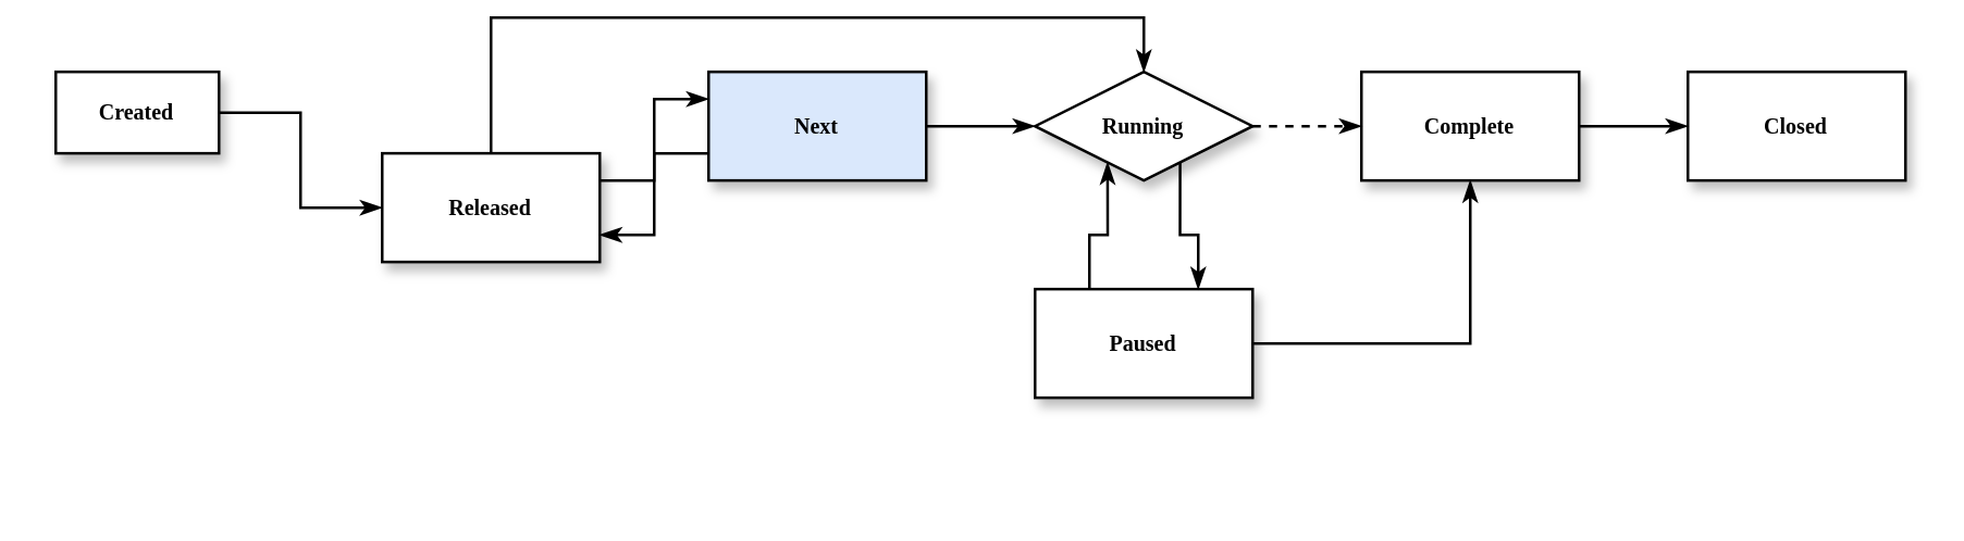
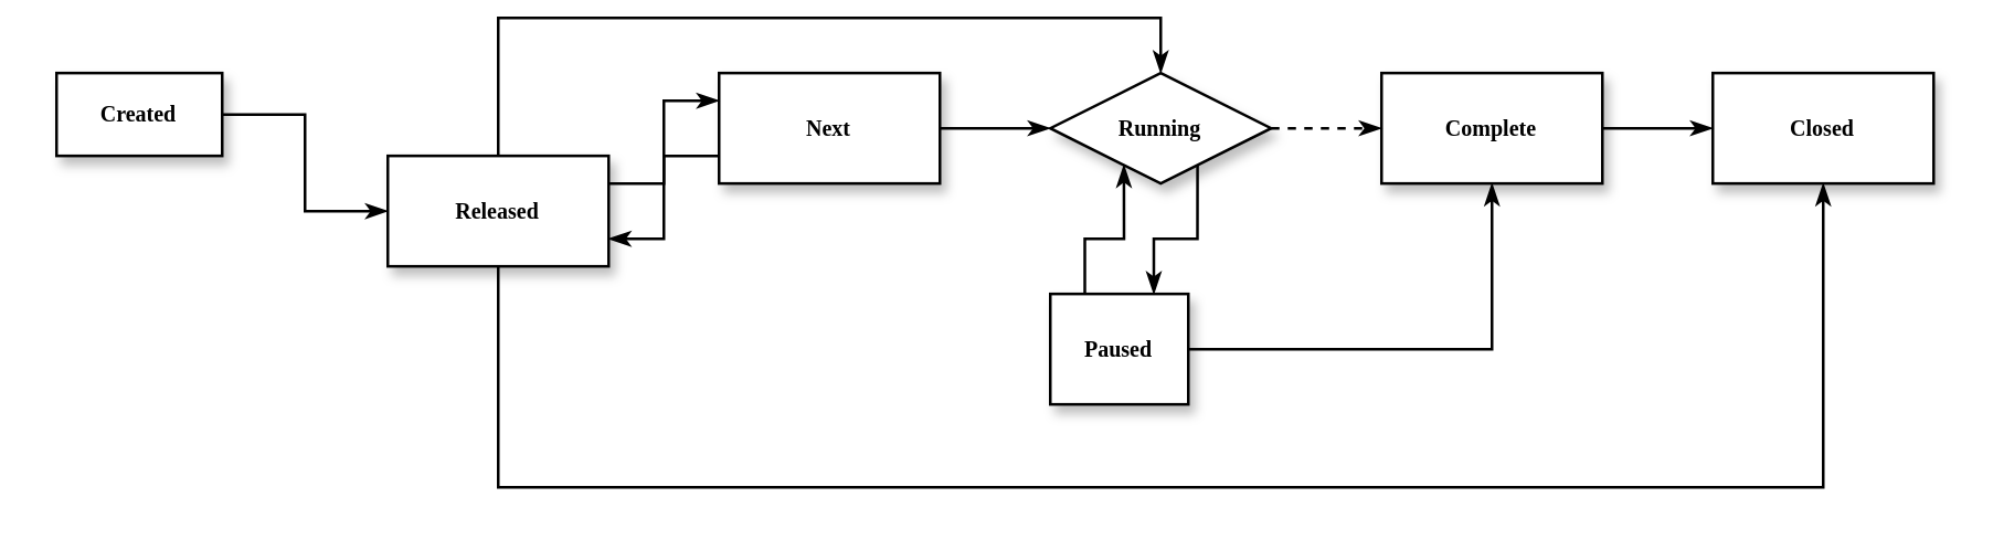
  <mxCell id="0" />
  <mxCell id="1" parent="0" />
  <mxCell id="2" value="" style="edgeStyle=orthogonalEdgeStyle;rounded=0;html=1;labelBackgroundColor=none;startSize=5;endArrow=classicThin;endFill=1;endSize=5;jettySize=auto;orthogonalLoop=1;strokeWidth=1;fontFamily=Verdana;fontSize=8;entryX=0;entryY=0.5;entryDx=0;entryDy=0;exitX=1;exitY=0.5;exitDx=0;exitDy=0;" parent="1" source="3" target="4" edge="1"><mxGeometry x="-0.667" y="10" relative="1" as="geometry"><mxPoint as="offset" /></mxGeometry></mxCell>
  <mxCell id="3" value="Created" style="whiteSpace=wrap;html=1;rounded=0;shadow=1;labelBackgroundColor=none;strokeWidth=1;fontFamily=Verdana;fontSize=8;align=center;fontStyle=1;fillColor=#FFFFFF;" vertex="1" parent="1"><mxGeometry x="20" y="20.86" width="60" height="30" as="geometry" /></mxCell>
  <mxCell id="4" value="Released" style="whiteSpace=wrap;html=1;rounded=0;shadow=1;labelBackgroundColor=none;strokeWidth=1;fontFamily=Verdana;fontSize=8;align=center;fontStyle=1" vertex="1" parent="1"><mxGeometry x="140" y="50.86" width="80" height="40" as="geometry" /></mxCell>
- <mxCell id="5" value="Next" style="whiteSpace=wrap;html=1;rounded=0;shadow=1;labelBackgroundColor=none;strokeWidth=1;fontFamily=Verdana;fontSize=8;align=center;fontStyle=1;fillColor=#dae8fc;" vertex="1" parent="1"><mxGeometry x="260" y="20.86" width="80" height="40" as="geometry" /></mxCell>
+ <mxCell id="5" value="Next" style="whiteSpace=wrap;html=1;rounded=0;shadow=1;labelBackgroundColor=none;strokeWidth=1;fontFamily=Verdana;fontSize=8;align=center;fontStyle=1" vertex="1" parent="1"><mxGeometry x="260" y="20.86" width="80" height="40" as="geometry" /></mxCell>
  <mxCell id="6" value="" style="edgeStyle=orthogonalEdgeStyle;rounded=0;html=1;labelBackgroundColor=none;startSize=5;endArrow=classicThin;endFill=1;endSize=5;jettySize=auto;orthogonalLoop=1;strokeWidth=1;fontFamily=Verdana;fontSize=8;entryX=0;entryY=0.25;entryDx=0;entryDy=0;exitX=1;exitY=0.25;exitDx=0;exitDy=0;" edge="1" parent="1" source="4" target="5"><mxGeometry x="-0.667" y="10" relative="1" as="geometry"><mxPoint as="offset" /><mxPoint x="150" y="50.86" as="sourcePoint" /><mxPoint x="190" y="50.86" as="targetPoint" /></mxGeometry></mxCell>
  <mxCell id="7" value="Running" style="rhombus;whiteSpace=wrap;html=1;shadow=1;labelBackgroundColor=none;strokeWidth=1;fontFamily=Verdana;fontSize=8;align=center;fontStyle=1;" vertex="1" parent="1"><mxGeometry x="380" y="20.86" width="80" height="40" as="geometry" /></mxCell>
  <mxCell id="8" value="" style="edgeStyle=orthogonalEdgeStyle;rounded=0;html=1;labelBackgroundColor=none;startSize=5;endArrow=classicThin;endFill=1;endSize=5;jettySize=auto;orthogonalLoop=1;strokeWidth=1;fontFamily=Verdana;fontSize=8;entryX=0;entryY=0.5;entryDx=0;entryDy=0;exitX=1;exitY=0.5;exitDx=0;exitDy=0;" edge="1" parent="1" target="7" source="5"><mxGeometry x="-0.667" y="10" relative="1" as="geometry"><mxPoint as="offset" /><mxPoint x="480" y="40.86" as="sourcePoint" /><mxPoint x="370" y="50.86" as="targetPoint" /></mxGeometry></mxCell>
  <mxCell id="9" value="Complete" style="whiteSpace=wrap;html=1;rounded=0;shadow=1;labelBackgroundColor=none;strokeWidth=1;fontFamily=Verdana;fontSize=8;align=center;fontStyle=1" vertex="1" parent="1"><mxGeometry x="500" y="20.86" width="80" height="40" as="geometry" /></mxCell>
  <mxCell id="10" value="" style="edgeStyle=orthogonalEdgeStyle;rounded=0;html=1;labelBackgroundColor=none;startSize=5;endArrow=classicThin;endFill=1;endSize=5;jettySize=auto;orthogonalLoop=1;strokeWidth=1;fontFamily=Verdana;fontSize=8;entryX=0;entryY=0.5;entryDx=0;entryDy=0;exitX=1;exitY=0.5;exitDx=0;exitDy=0;dashed=1;" edge="1" parent="1" source="7" target="9"><mxGeometry x="-0.667" y="10" relative="1" as="geometry"><mxPoint as="offset" /><mxPoint x="470" y="50.86" as="sourcePoint" /><mxPoint x="510" y="50.86" as="targetPoint" /></mxGeometry></mxCell>
  <mxCell id="11" value="Closed" style="whiteSpace=wrap;html=1;rounded=0;shadow=1;labelBackgroundColor=none;strokeWidth=1;fontFamily=Verdana;fontSize=8;align=center;fontStyle=1" vertex="1" parent="1"><mxGeometry x="620" y="20.86" width="80" height="40" as="geometry" /></mxCell>
  <mxCell id="12" value="" style="edgeStyle=orthogonalEdgeStyle;rounded=0;html=1;labelBackgroundColor=none;startSize=5;endArrow=classicThin;endFill=1;endSize=5;jettySize=auto;orthogonalLoop=1;strokeWidth=1;fontFamily=Verdana;fontSize=8;entryX=0;entryY=0.5;entryDx=0;entryDy=0;exitX=1;exitY=0.5;exitDx=0;exitDy=0;" edge="1" parent="1" source="9" target="11"><mxGeometry x="-0.667" y="10" relative="1" as="geometry"><mxPoint as="offset" /><mxPoint x="630" y="50.86" as="sourcePoint" /><mxPoint x="670" y="50.86" as="targetPoint" /></mxGeometry></mxCell>
- <mxCell id="13" value="Paused" style="whiteSpace=wrap;html=1;rounded=0;shadow=1;labelBackgroundColor=none;strokeWidth=1;fontFamily=Verdana;fontSize=8;align=center;fontStyle=1" vertex="1" parent="1"><mxGeometry x="380" y="100.86" width="80" height="40" as="geometry" /></mxCell>
+ <mxCell id="13" value="Paused" style="whiteSpace=wrap;html=1;rounded=0;shadow=1;labelBackgroundColor=none;strokeWidth=1;fontFamily=Verdana;fontSize=8;align=center;fontStyle=1" vertex="1" parent="1"><mxGeometry x="380" y="100.86" width="50" height="40" as="geometry" /></mxCell>
  <mxCell id="14" value="" style="edgeStyle=orthogonalEdgeStyle;rounded=0;html=1;labelBackgroundColor=none;startSize=5;endArrow=classicThin;endFill=1;endSize=5;jettySize=auto;orthogonalLoop=1;strokeWidth=1;fontFamily=Verdana;fontSize=8;entryX=0.75;entryY=0;entryDx=0;entryDy=0;exitX=0.75;exitY=1;exitDx=0;exitDy=0;" edge="1" parent="1" source="7" target="13"><mxGeometry x="-0.667" y="10" relative="1" as="geometry"><mxPoint as="offset" /><mxPoint x="630" y="50.86" as="sourcePoint" /><mxPoint x="670" y="50.86" as="targetPoint" /></mxGeometry></mxCell>
  <mxCell id="15" value="" style="edgeStyle=orthogonalEdgeStyle;rounded=0;html=1;labelBackgroundColor=none;startSize=5;endArrow=classicThin;endFill=1;endSize=5;jettySize=auto;orthogonalLoop=1;strokeWidth=1;fontFamily=Verdana;fontSize=8;entryX=0.25;entryY=1;entryDx=0;entryDy=0;exitX=0.25;exitY=0;exitDx=0;exitDy=0;" edge="1" parent="1" source="13" target="7"><mxGeometry x="-0.667" y="10" relative="1" as="geometry"><mxPoint as="offset" /><mxPoint x="600" y="70.86" as="sourcePoint" /><mxPoint x="600" y="110.86" as="targetPoint" /></mxGeometry></mxCell>
  <mxCell id="16" value="" style="edgeStyle=orthogonalEdgeStyle;rounded=0;html=1;labelBackgroundColor=none;startSize=5;endArrow=classicThin;endFill=1;endSize=5;jettySize=auto;orthogonalLoop=1;strokeWidth=1;fontFamily=Verdana;fontSize=8;entryX=0.5;entryY=0;entryDx=0;entryDy=0;exitX=0.5;exitY=0;exitDx=0;exitDy=0;" edge="1" parent="1" source="4" target="7"><mxGeometry x="-0.667" y="10" relative="1" as="geometry"><mxPoint as="offset" /><mxPoint x="310" y="50.86" as="sourcePoint" /><mxPoint x="350" y="50.86" as="targetPoint" /></mxGeometry></mxCell>
  <mxCell id="17" value="" style="edgeStyle=orthogonalEdgeStyle;rounded=0;html=1;labelBackgroundColor=none;startSize=5;endArrow=classicThin;endFill=1;endSize=5;jettySize=auto;orthogonalLoop=1;strokeWidth=1;fontFamily=Verdana;fontSize=8;entryX=1;entryY=0.75;entryDx=0;entryDy=0;exitX=0;exitY=0.75;exitDx=0;exitDy=0;" edge="1" parent="1" source="5" target="4"><mxGeometry x="-0.667" y="10" relative="1" as="geometry"><mxPoint as="offset" /><mxPoint x="310" y="50.86" as="sourcePoint" /><mxPoint x="350" y="50.86" as="targetPoint" /></mxGeometry></mxCell>
  <mxCell id="18" value="" style="edgeStyle=orthogonalEdgeStyle;rounded=0;html=1;labelBackgroundColor=none;startSize=5;endArrow=classicThin;endFill=1;endSize=5;jettySize=auto;orthogonalLoop=1;strokeWidth=1;fontFamily=Verdana;fontSize=8;entryX=0.5;entryY=1;entryDx=0;entryDy=0;exitX=1;exitY=0.5;exitDx=0;exitDy=0;" edge="1" parent="1" source="13" target="9"><mxGeometry x="-0.667" y="10" relative="1" as="geometry"><mxPoint as="offset" /><mxPoint x="410" y="70.86" as="sourcePoint" /><mxPoint x="250" y="70.86" as="targetPoint" /></mxGeometry></mxCell>
+ <mxCell id="19" value="" style="edgeStyle=orthogonalEdgeStyle;rounded=0;html=1;labelBackgroundColor=none;startSize=5;endArrow=classicThin;endFill=1;endSize=5;jettySize=auto;orthogonalLoop=1;strokeWidth=1;fontFamily=Verdana;fontSize=8;entryX=0.5;entryY=1;entryDx=0;entryDy=0;exitX=0.5;exitY=1;exitDx=0;exitDy=0;" edge="1" parent="1" source="4" target="11"><mxGeometry x="-0.667" y="10" relative="1" as="geometry"><mxPoint as="offset" /><mxPoint x="250" y="30.86" as="sourcePoint" /><mxPoint x="570" y="30.86" as="targetPoint" /><Array as="points"><mxPoint x="180" y="170.86" /><mxPoint x="660" y="170.86" /></Array></mxGeometry></mxCell>
